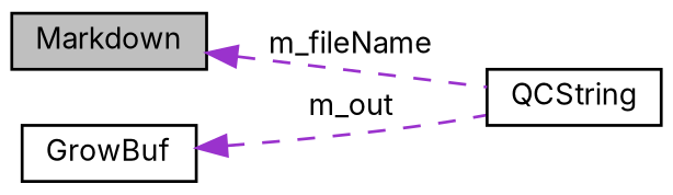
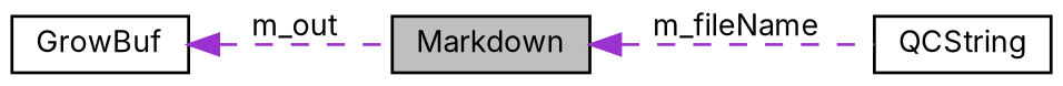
  digraph {
    fontname=Inter
    rankdir=LR
    node [color=black fillcolor=white fontname=Inter fontsize=10 shape=record style=filled]
    edge [color=darkorchid3 dir=back fontname=Inter fontsize=10 labelfontname=Helvetica labelfontsize=10 style=dashed]
    n1 [fillcolor=grey75 fontcolor=black height=0.2 label=Markdown width=0.4]
    n2 [height=0.2 label=QCString width=0.4]
    n3 [height=0.2 label=GrowBuf width=0.4]
    n1 -> n2 [label=" m_fileName"]
-   n3 -> n2 [label=" m_out"]
+   n3 -> n1 [label=" m_out"]
  }
